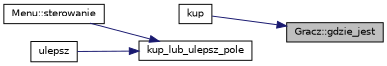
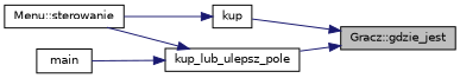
  digraph {
    rankdir=RL
    node [color=black fillcolor=white fontname=Helvetica fontsize=10 shape=record style=filled]
    edge [color=midnightblue dir=back fontname=Helvetica fontsize=10 labelfontname=Helvetica labelfontsize=10 style=solid]
    n1 [fillcolor=grey75 fontcolor=black height=0.2 label="Gracz::gdzie_jest" width=0.4]
    n2 [height=0.2 label=kup_lub_ulepsz_pole width=0.4]
    n3 [height=0.2 label=kup width=0.4]
    n4 [height=0.2 label="Menu::sterowanie" width=0.4]
-   n5 [height=0.2 label=ulepsz width=0.4]
+   n5 [height=0.2 label=main width=0.4]
+   n1 -> n2
    n1 -> n3
    n2 -> n4
    n2 -> n5
+   n3 -> n4
  }
